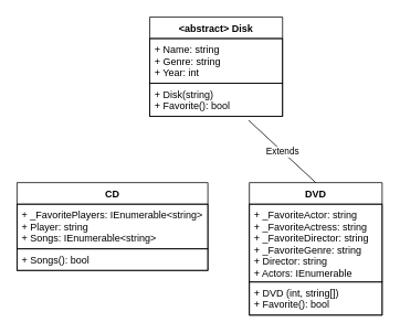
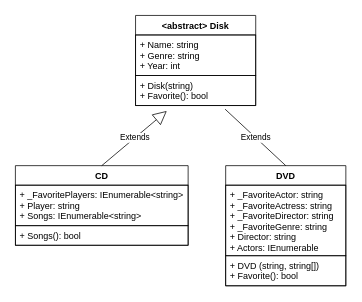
  <mxCell id="0" />
  <mxCell id="1" parent="0" />
  <mxCell id="2" value="&lt;abstract&gt; Disk" style="swimlane;fontStyle=1;align=center;verticalAlign=top;childLayout=stackLayout;horizontal=1;startSize=26;horizontalStack=0;resizeParent=1;resizeParentMax=0;resizeLast=0;collapsible=1;marginBottom=0;fillColor=none;fontColor=#000000;strokeColor=#000000;" parent="1" vertex="1"><mxGeometry x="180" y="20" width="160" height="120" as="geometry" /></mxCell>
  <mxCell id="3" value="+ Name: string&#10;+ Genre: string&#10;+ Year: int" style="text;align=left;verticalAlign=top;spacingLeft=4;spacingRight=4;overflow=hidden;rotatable=0;points=[[0,0.5],[1,0.5]];portConstraint=eastwest;fontColor=#000000;strokeColor=#000000;" parent="2" vertex="1"><mxGeometry y="26" width="160" height="54" as="geometry" /></mxCell>
  <mxCell id="4" value="+ Disk(string)&#10;+ Favorite(): bool" style="text;align=left;verticalAlign=top;spacingLeft=4;spacingRight=4;overflow=hidden;rotatable=0;points=[[0,0.5],[1,0.5]];portConstraint=eastwest;fontColor=#000000;strokeColor=#000000;" parent="2" vertex="1"><mxGeometry y="80" width="160" height="40" as="geometry" /></mxCell>
  <mxCell id="5" value="CD" style="swimlane;fontStyle=1;align=center;verticalAlign=top;childLayout=stackLayout;horizontal=1;startSize=26;horizontalStack=0;resizeParent=1;resizeParentMax=0;resizeLast=0;collapsible=1;marginBottom=0;fillColor=none;fontColor=#000000;strokeColor=#000000;" parent="1" vertex="1"><mxGeometry x="20" y="220" width="230" height="106" as="geometry" /></mxCell>
  <mxCell id="6" value="+ _FavoritePlayers: IEnumerable&lt;string&gt;&#10;+ Player: string&#10;+ Songs: IEnumerable&lt;string&gt;&#10;" style="text;align=left;verticalAlign=top;spacingLeft=4;spacingRight=4;overflow=hidden;rotatable=0;points=[[0,0.5],[1,0.5]];portConstraint=eastwest;fontColor=#000000;strokeColor=#000000;fontStyle=0" parent="5" vertex="1"><mxGeometry y="26" width="230" height="54" as="geometry" /></mxCell>
  <mxCell id="7" value="+ Songs(): bool" style="text;align=left;verticalAlign=top;spacingLeft=4;spacingRight=4;overflow=hidden;rotatable=0;points=[[0,0.5],[1,0.5]];portConstraint=eastwest;fontColor=#000000;strokeColor=#000000;" parent="5" vertex="1"><mxGeometry y="80" width="230" height="26" as="geometry" /></mxCell>
  <mxCell id="8" value="DVD" style="swimlane;fontStyle=1;align=center;verticalAlign=top;childLayout=stackLayout;horizontal=1;startSize=26;horizontalStack=0;resizeParent=1;resizeParentMax=0;resizeLast=0;collapsible=1;marginBottom=0;fillColor=none;fontColor=#000000;strokeColor=#000000;" parent="1" vertex="1"><mxGeometry x="300" y="220" width="160" height="160" as="geometry" /></mxCell>
  <mxCell id="9" value="+ _FavoriteActor: string&#10;+ _FavoriteActress: string&#10;+ _FavoriteDirector: string&#10;+ _FavoriteGenre: string&#10;+ Director: string&#10;+ Actors: IEnumerable" style="text;align=left;verticalAlign=top;spacingLeft=4;spacingRight=4;overflow=hidden;rotatable=0;points=[[0,0.5],[1,0.5]];portConstraint=eastwest;fontColor=#000000;strokeColor=#000000;" parent="8" vertex="1"><mxGeometry y="26" width="160" height="94" as="geometry" /></mxCell>
- <mxCell id="10" value="+ DVD (int, string[])&#10;+ Favorite(): bool" style="text;align=left;verticalAlign=top;spacingLeft=4;spacingRight=4;overflow=hidden;rotatable=0;points=[[0,0.5],[1,0.5]];portConstraint=eastwest;fontColor=#000000;strokeColor=#000000;" parent="8" vertex="1"><mxGeometry y="120" width="160" height="40" as="geometry" /></mxCell>
+ <mxCell id="10" value="+ DVD (string, string[])&#10;+ Favorite(): bool" style="text;align=left;verticalAlign=top;spacingLeft=4;spacingRight=4;overflow=hidden;rotatable=0;points=[[0,0.5],[1,0.5]];portConstraint=eastwest;fontColor=#000000;strokeColor=#000000;" parent="8" vertex="1"><mxGeometry y="120" width="160" height="40" as="geometry" /></mxCell>
  <mxCell id="11" value="Extends" style="endArrow=none;endSize=16;endFill=0;html=1;exitX=0.5;exitY=0;exitDx=0;exitDy=0;strokeColor=#000000;labelBackgroundColor=#ffffff;fontColor=#000000;entryX=0.745;entryY=1.12;entryDx=0;entryDy=0;entryPerimeter=0;" edge="1" parent="1" source="8" target="4"><mxGeometry width="160" relative="1" as="geometry"><mxPoint x="240" y="300" as="sourcePoint" /><mxPoint x="256" y="140" as="targetPoint" /></mxGeometry></mxCell>
+ <mxCell id="12" value="Extends" style="endArrow=block;endSize=16;endFill=0;html=1;exitX=0.5;exitY=0;exitDx=0;exitDy=0;strokeColor=#000000;labelBackgroundColor=#ffffff;fontColor=#000000;entryX=0.26;entryY=1.18;entryDx=0;entryDy=0;entryPerimeter=0;" edge="1" parent="1" source="5" target="4"><mxGeometry width="160" relative="1" as="geometry"><mxPoint x="240" y="300" as="sourcePoint" /><mxPoint x="180" y="150" as="targetPoint" /></mxGeometry></mxCell>
